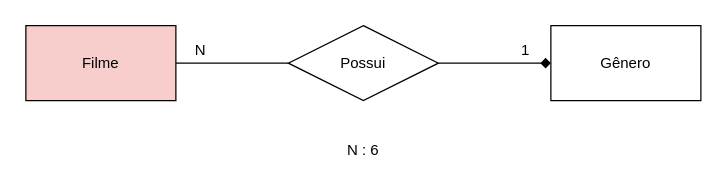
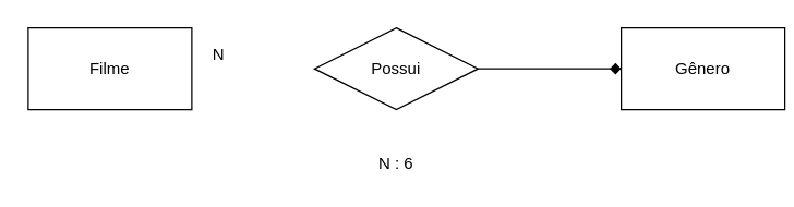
  <mxCell id="0" />
  <mxCell id="1" parent="0" />
- <mxCell id="2" value="&lt;font style=&quot;vertical-align: inherit&quot;&gt;&lt;font style=&quot;vertical-align: inherit&quot;&gt;Filme&lt;/font&gt;&lt;/font&gt;" style="rounded=0;whiteSpace=wrap;html=1;fillColor=#f8cecc;" parent="1" vertex="1"><mxGeometry x="20" y="20" width="120" height="60" as="geometry" /></mxCell>
+ <mxCell id="2" value="&lt;font style=&quot;vertical-align: inherit&quot;&gt;&lt;font style=&quot;vertical-align: inherit&quot;&gt;Filme&lt;/font&gt;&lt;/font&gt;" style="rounded=0;whiteSpace=wrap;html=1;" parent="1" vertex="1"><mxGeometry x="20" y="20" width="120" height="60" as="geometry" /></mxCell>
  <mxCell id="3" value="&lt;font style=&quot;vertical-align: inherit&quot;&gt;&lt;font style=&quot;vertical-align: inherit&quot;&gt;Possui&lt;/font&gt;&lt;/font&gt;" style="rhombus;whiteSpace=wrap;html=1;" parent="1" vertex="1"><mxGeometry x="230" y="20" width="120" height="60" as="geometry" /></mxCell>
- <mxCell id="4" value="&lt;font style=&quot;vertical-align: inherit&quot;&gt;&lt;font style=&quot;vertical-align: inherit&quot;&gt;Gênero&lt;/font&gt;&lt;/font&gt;" style="rounded=0;whiteSpace=wrap;html=1;" parent="1" vertex="1"><mxGeometry x="440" y="20" width="120" height="60" as="geometry" /></mxCell>
- <mxCell id="5" value="" style="endArrow=none;html=1;exitX=1;exitY=0.5;exitDx=0;exitDy=0;entryX=0;entryY=0.5;entryDx=0;entryDy=0;" parent="1" source="2" target="3" edge="1"><mxGeometry width="50" height="50" relative="1" as="geometry"><mxPoint x="170" y="80" as="sourcePoint" /><mxPoint x="220" y="30" as="targetPoint" /></mxGeometry></mxCell>
+ <mxCell id="4" value="&lt;font style=&quot;vertical-align: inherit&quot;&gt;&lt;font style=&quot;vertical-align: inherit&quot;&gt;Gênero&lt;/font&gt;&lt;/font&gt;" style="rounded=0;whiteSpace=wrap;html=1;" parent="1" vertex="1"><mxGeometry x="455" y="20" width="120" height="60" as="geometry" /></mxCell>
  <mxCell id="6" value="" style="endArrow=diamond;html=1;entryX=0;entryY=0.5;entryDx=0;entryDy=0;exitX=1;exitY=0.5;exitDx=0;exitDy=0;" parent="1" source="3" target="4" edge="1"><mxGeometry width="50" height="50" relative="1" as="geometry"><mxPoint x="350" y="100" as="sourcePoint" /><mxPoint x="400" y="50" as="targetPoint" /></mxGeometry></mxCell>
  <mxCell id="7" value="&lt;font style=&quot;vertical-align: inherit&quot;&gt;&lt;font style=&quot;vertical-align: inherit&quot;&gt;N&lt;/font&gt;&lt;/font&gt;" style="text;html=1;strokeColor=none;fillColor=none;align=center;verticalAlign=middle;whiteSpace=wrap;rounded=0;" parent="1" vertex="1"><mxGeometry x="140" y="30" width="40" height="20" as="geometry" /></mxCell>
- <mxCell id="8" value="&lt;font style=&quot;vertical-align: inherit&quot;&gt;&lt;font style=&quot;vertical-align: inherit&quot;&gt;&lt;font style=&quot;vertical-align: inherit&quot;&gt;&lt;font style=&quot;vertical-align: inherit&quot;&gt;1&lt;/font&gt;&lt;/font&gt;&lt;/font&gt;&lt;/font&gt;" style="text;html=1;strokeColor=none;fillColor=none;align=center;verticalAlign=middle;whiteSpace=wrap;rounded=0;" parent="1" vertex="1"><mxGeometry x="400" y="30" width="40" height="20" as="geometry" /></mxCell>
  <mxCell id="9" value="&lt;font style=&quot;vertical-align: inherit&quot;&gt;&lt;font style=&quot;vertical-align: inherit&quot;&gt;N : 6&lt;/font&gt;&lt;/font&gt;" style="text;html=1;strokeColor=none;fillColor=none;align=center;verticalAlign=middle;whiteSpace=wrap;rounded=0;" parent="1" vertex="1"><mxGeometry x="270" y="110" width="40" height="20" as="geometry" /></mxCell>
